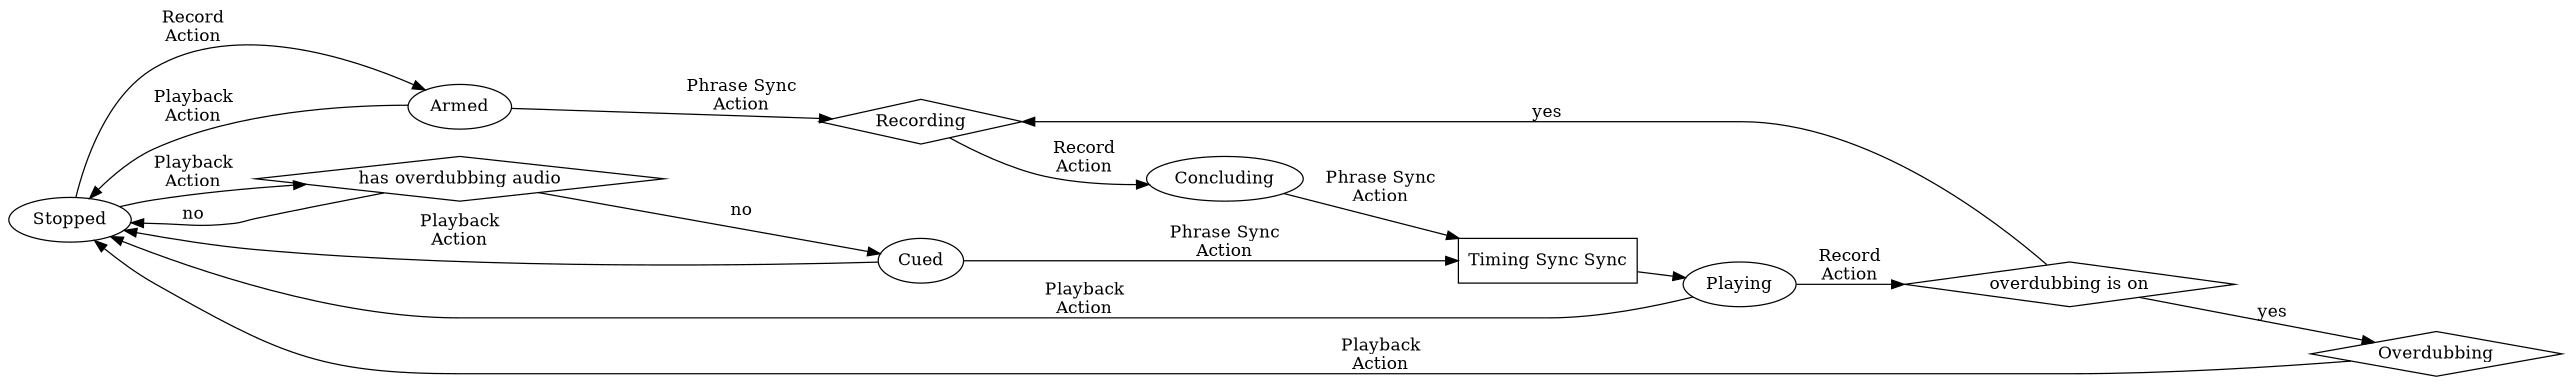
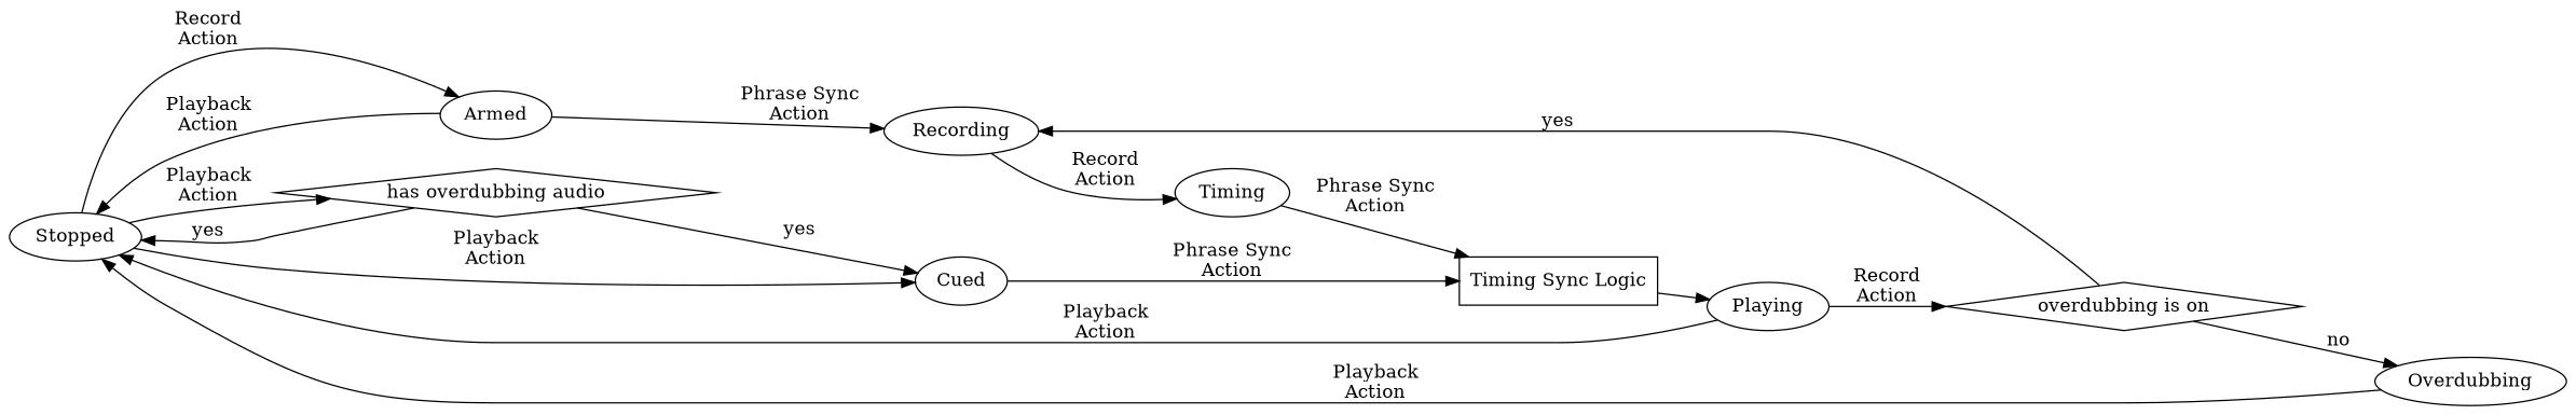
  digraph {
    rankdir=LR
    node [shape=oval]
    Stopped
    Armed
    n3 [label="has overdubbing audio" shape=diamond]
-   Recording [shape=diamond]
+   Recording
    Cued
-   Concluding
-   n7 [label="Timing Sync Sync" shape=box]
+   Concluding [label=Timing]
+   n7 [label="Timing Sync Logic" shape=box]
    Playing
    n9 [label="overdubbing is on" shape=diamond]
-   Overdubbing [shape=diamond]
+   Overdubbing
    Stopped -> Armed [label="Record\nAction"]
    Stopped -> n3 [label="Playback\nAction"]
    Armed -> Stopped [label="Playback\nAction"]
    Armed -> Recording [label="Phrase Sync\nAction"]
-   n3 -> Stopped [label=no]
-   n3 -> Cued [label=no]
+   n3 -> Stopped [label=yes]
+   n3 -> Cued [label=yes]
    Recording -> Concluding [label="Record\nAction"]
-   Cued -> Stopped [label="Playback\nAction"]
+   Stopped -> Cued [label="Playback\nAction"]
    Cued -> n7 [label="Phrase Sync\nAction"]
    Concluding -> n7 [label="Phrase Sync\nAction"]
    n7 -> Playing
    Playing -> Stopped [label="Playback\nAction"]
    Playing -> n9 [label="Record\nAction"]
    n9 -> Recording [label=yes]
-   n9 -> Overdubbing [label=yes]
+   n9 -> Overdubbing [label=no]
    Overdubbing -> Stopped [label="Playback\nAction"]
  }
